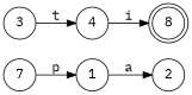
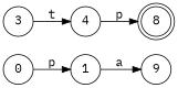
  digraph {
    fontname="IBM Plex Mono"
    rankdir=LR
    node [fontname="IBM Plex Mono" shape=circle]
    edge [fontname="IBM Plex Mono"]
-   0 [label=7]
+   0
    1
-   2
+   2 [label=9]
    3
    4
    n6 [label=8 shape=doublecircle]
    0 -> 1 [label=p]
    1 -> 2 [label=a]
    3 -> 4 [label=t]
-   4 -> n6 [label=i]
+   4 -> n6 [label=p]
  }
